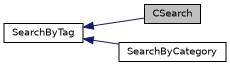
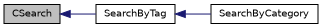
  digraph {
    rankdir=LR
    node [color=black fillcolor=white fontname=Helvetica fontsize=10 shape=record style=filled]
    edge [color=midnightblue dir=back fontname=Helvetica fontsize=10 labelfontname=Helvetica labelfontsize=10 style=solid]
    n1 [fillcolor=grey75 fontcolor=black height=0.2 label=CSearch width=0.4]
    n2 [height=0.2 label=SearchByTag width=0.4]
    n3 [height=0.2 label=SearchByCategory width=0.4]
-   n2 -> n1
+   n1 -> n2
    n2 -> n3
  }
